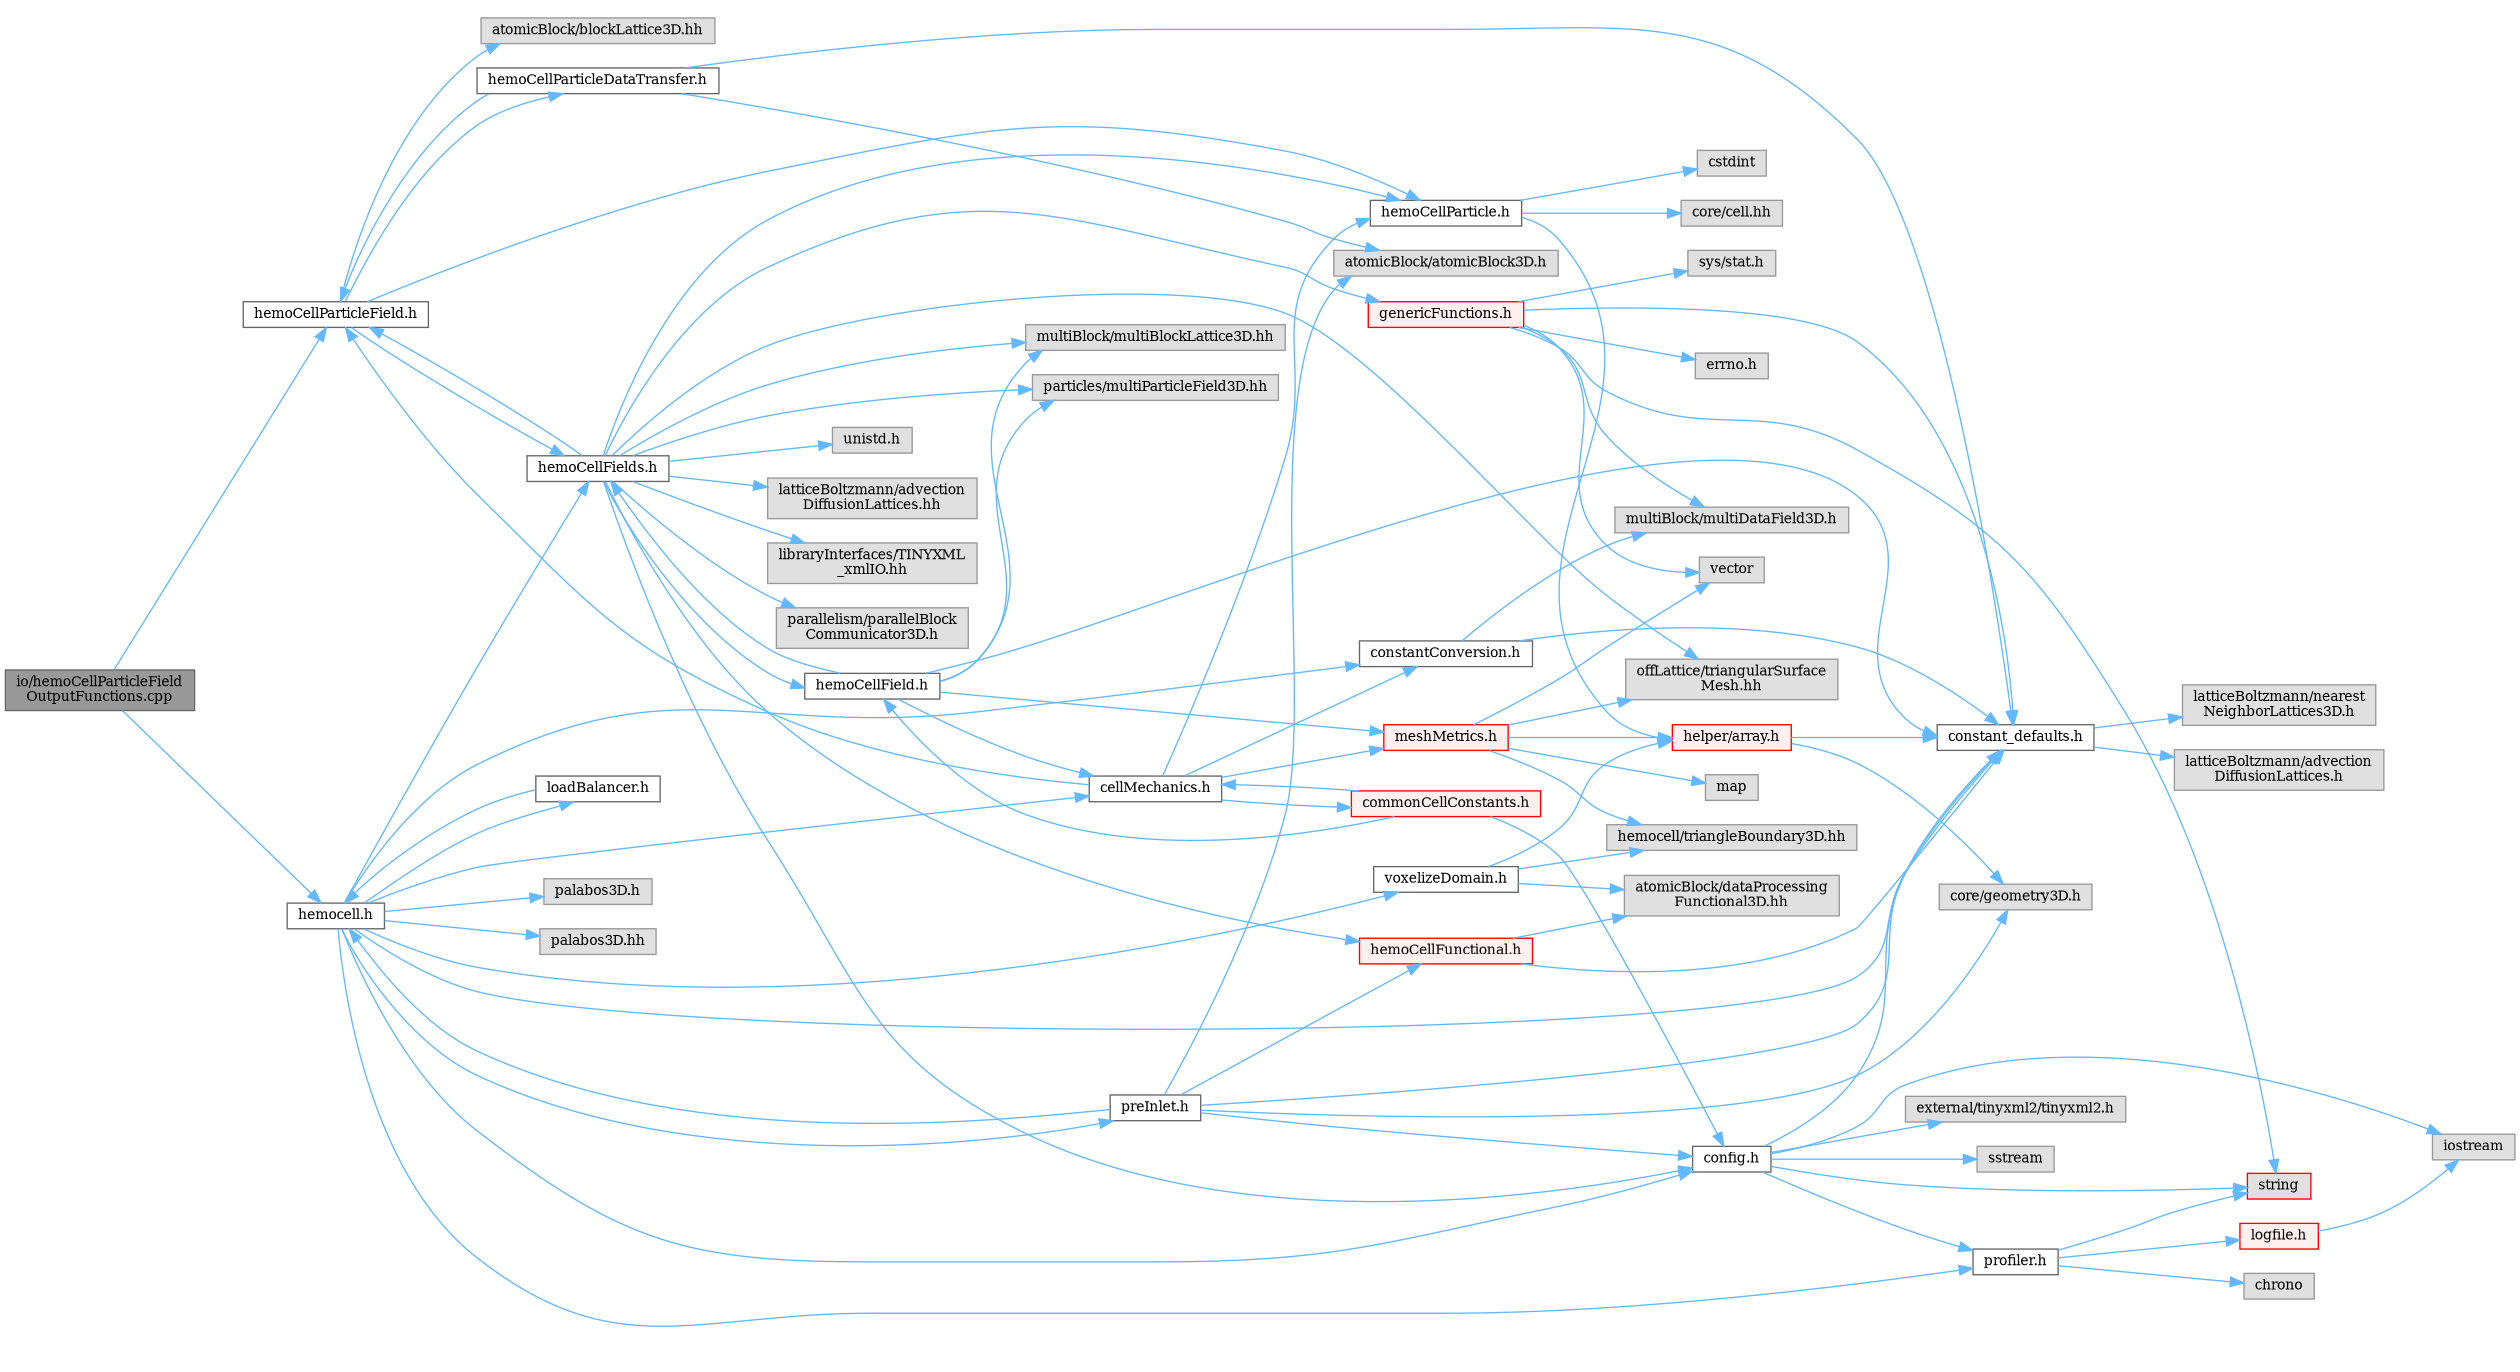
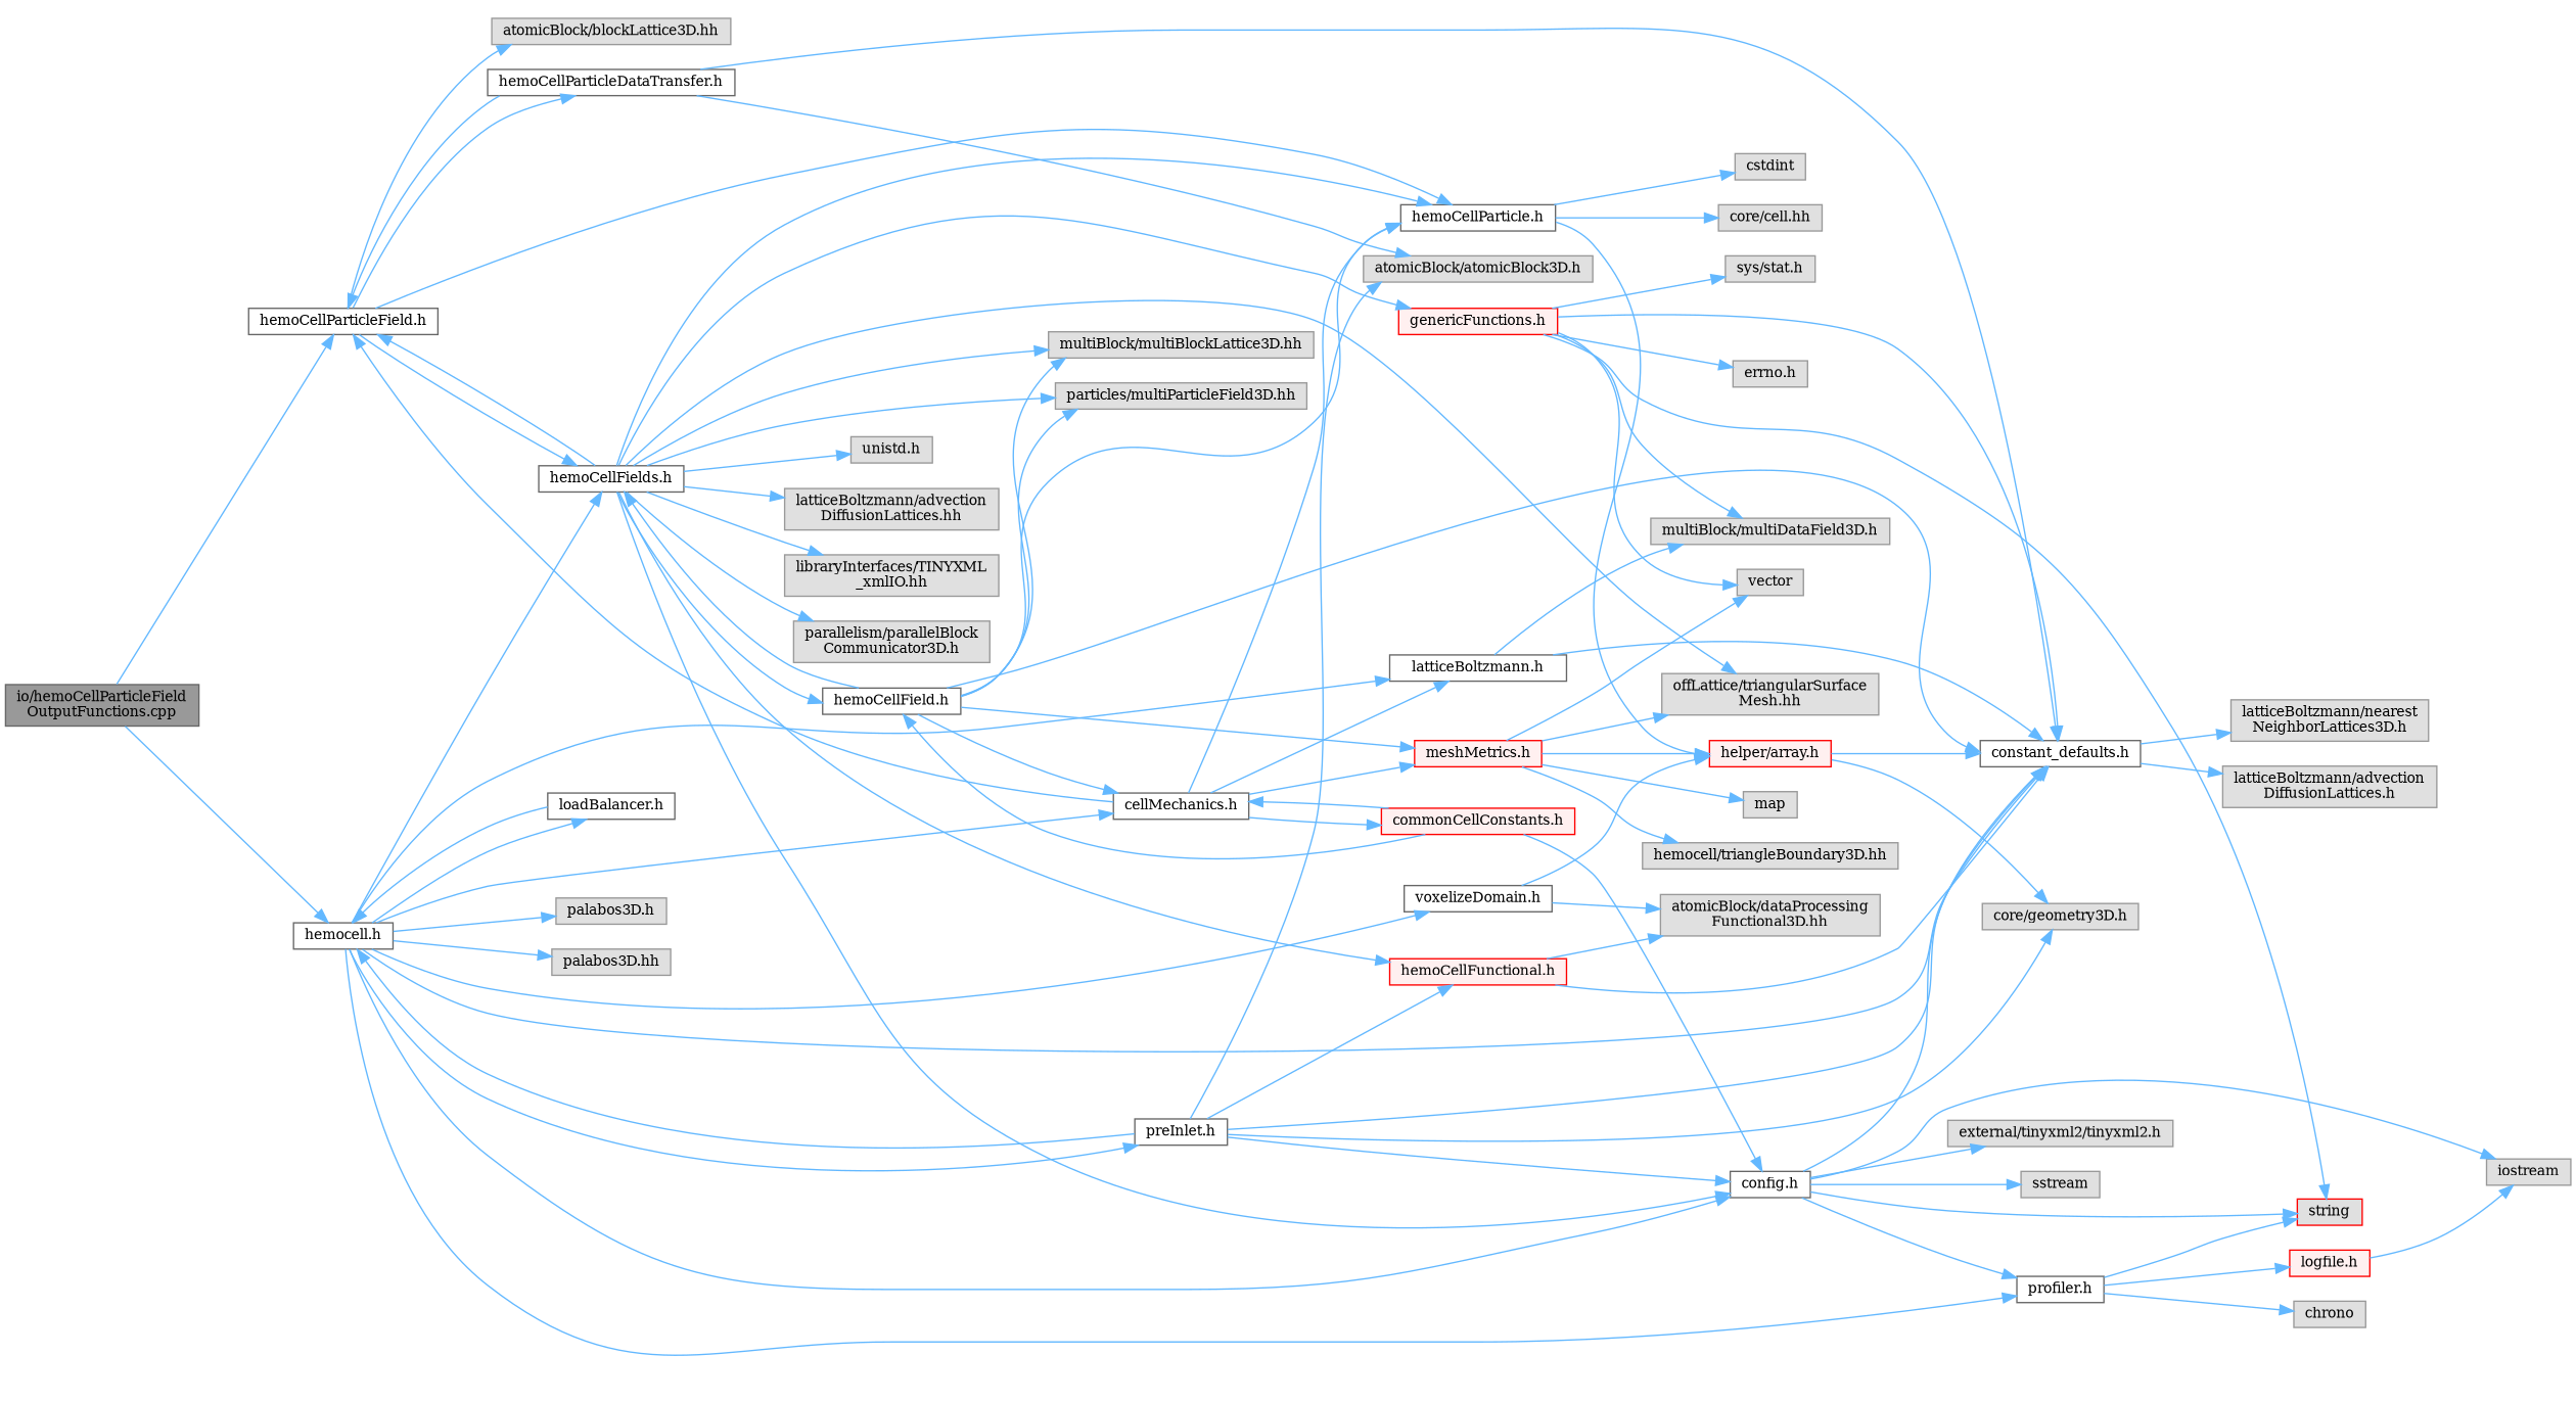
  digraph {
    fontname="DejaVu Serif"
    rankdir=LR
    node [color=grey60 fillcolor="#E0E0E0" fontname="DejaVu Serif" fontsize=10 shape=box style=filled]
    edge [color=steelblue1 fontname="DejaVu Serif" fontsize=10 labelfontname=Helvetica labelfontsize=10 style=solid]
    n1 [color=gray40 fillcolor=grey60 fontcolor=black height=0.2 label="io/hemoCellParticleField\lOutputFunctions.cpp" width=0.4]
    n2 [color=grey40 fillcolor=white height=0.2 label="hemoCellParticleField.h" width=0.4]
    n3 [color=grey40 fillcolor=white height=0.2 label="hemocell.h" width=0.4]
    n4 [color=grey40 fillcolor=white height=0.2 label="hemoCellFields.h" width=0.4]
    n5 [color=grey40 fillcolor=white height=0.2 label="hemoCellParticle.h" width=0.4]
    n6 [color=grey40 fillcolor=white height=0.2 label="hemoCellParticleDataTransfer.h" width=0.4]
    n7 [height=0.2 label="atomicBlock/blockLattice3D.hh" width=0.4]
    n8 [color=grey40 fillcolor=white height=0.2 label="config.h" width=0.4]
    n9 [color=grey40 fillcolor=white height=0.2 label="constant_defaults.h" width=0.4]
    n10 [color=grey40 fillcolor=white height=0.2 label="cellMechanics.h" width=0.4]
    n11 [color=grey40 fillcolor=white height=0.2 label="profiler.h" width=0.4]
-   n12 [color=grey40 fillcolor=white height=0.2 label="constantConversion.h" width=0.4]
+   n12 [color=grey40 fillcolor=white height=0.2 label="latticeBoltzmann.h" width=0.4]
    n13 [color=grey40 fillcolor=white height=0.2 label="loadBalancer.h" width=0.4]
    n14 [color=grey40 fillcolor=white height=0.2 label="preInlet.h" width=0.4]
    n15 [color=grey40 fillcolor=white height=0.2 label="voxelizeDomain.h" width=0.4]
    n16 [height=0.2 label="palabos3D.h" width=0.4]
    n17 [height=0.2 label="palabos3D.hh" width=0.4]
    n18 [color=red fillcolor="#FFF0F0" height=0.2 label="genericFunctions.h" width=0.4]
    n19 [color=red fillcolor="#FFF0F0" height=0.2 label="hemoCellFunctional.h" width=0.4]
    n20 [color=grey40 fillcolor=white height=0.2 label="hemoCellField.h" width=0.4]
    n21 [height=0.2 label="offLattice/triangularSurface\lMesh.hh" width=0.4]
    n22 [height=0.2 label="multiBlock/multiBlockLattice3D.hh" width=0.4]
    n23 [height=0.2 label="particles/multiParticleField3D.hh" width=0.4]
    n24 [height=0.2 label="unistd.h" width=0.4]
    n25 [height=0.2 label="latticeBoltzmann/advection\lDiffusionLattices.hh" width=0.4]
    n26 [height=0.2 label="libraryInterfaces/TINYXML\l_xmlIO.hh" width=0.4]
    n27 [height=0.2 label="parallelism/parallelBlock\lCommunicator3D.h" width=0.4]
    n28 [color=red fillcolor="#FFF0F0" height=0.2 label="helper/array.h" width=0.4]
    n29 [height=0.2 label="core/cell.hh" width=0.4]
    n30 [height=0.2 label=cstdint width=0.4]
    n31 [height=0.2 label="atomicBlock/atomicBlock3D.h" width=0.4]
    n32 [height=0.2 label="sys/stat.h" width=0.4]
    n33 [height=0.2 label=vector width=0.4]
    n34 [color=red height=0.2 label=string width=0.4]
    n35 [height=0.2 label="errno.h" width=0.4]
    n36 [height=0.2 label="multiBlock/multiDataField3D.h" width=0.4]
    n37 [height=0.2 label="atomicBlock/dataProcessing\lFunctional3D.hh" width=0.4]
    n38 [color=red fillcolor="#FFF0F0" height=0.2 label="meshMetrics.h" width=0.4]
    n39 [height=0.2 label=iostream width=0.4]
    n40 [height=0.2 label="external/tinyxml2/tinyxml2.h" width=0.4]
    n41 [height=0.2 label=sstream width=0.4]
    n42 [height=0.2 label="latticeBoltzmann/nearest\lNeighborLattices3D.h" width=0.4]
    n43 [height=0.2 label="latticeBoltzmann/advection\lDiffusionLattices.h" width=0.4]
    n44 [color=red fillcolor="#FFF0F0" height=0.2 label="commonCellConstants.h" width=0.4]
    n45 [height=0.2 label=map width=0.4]
    n46 [height=0.2 label="hemocell/triangleBoundary3D.hh" width=0.4]
    n47 [height=0.2 label=chrono width=0.4]
    n48 [color=red fillcolor="#FFF0F0" height=0.2 label="logfile.h" width=0.4]
    n49 [height=0.2 label="core/geometry3D.h" width=0.4]
    n1 -> n2
    n1 -> n3
    n2 -> n4
    n2 -> n5
    n2 -> n6
    n2 -> n7
    n3 -> n4
    n3 -> n8
    n3 -> n9
    n3 -> n10
    n3 -> n11
    n3 -> n12
    n3 -> n13
    n3 -> n14
    n3 -> n15
    n3 -> n16
    n3 -> n17
    n4 -> n2
    n4 -> n5
    n4 -> n8
    n4 -> n18
    n4 -> n19
    n4 -> n20
    n4 -> n21
    n4 -> n22
    n4 -> n23
    n4 -> n24
    n4 -> n25
    n4 -> n26
    n4 -> n27
    n5 -> n28
    n5 -> n29
    n5 -> n30
    n6 -> n2
    n6 -> n9
    n6 -> n31
    n8 -> n9
    n8 -> n11
    n8 -> n34
    n8 -> n39
    n8 -> n40
    n8 -> n41
    n9 -> n42
    n9 -> n43
    n10 -> n2
    n10 -> n5
    n10 -> n12
    n10 -> n38
    n10 -> n44
    n11 -> n34
    n11 -> n47
    n11 -> n48
    n12 -> n9
    n12 -> n36
    n13 -> n3
    n14 -> n3
    n14 -> n8
    n14 -> n9
    n14 -> n19
    n14 -> n31
    n14 -> n49
    n15 -> n28
    n15 -> n37
-   n15 -> n46
    n18 -> n9
    n18 -> n32
    n18 -> n33
    n18 -> n34
    n18 -> n35
    n18 -> n36
    n19 -> n9
    n19 -> n37
    n20 -> n4
+   n20 -> n5
    n20 -> n9
    n20 -> n10
    n20 -> n22
    n20 -> n23
    n20 -> n38
    n28 -> n9
    n28 -> n49
    n38 -> n21
    n38 -> n28
    n38 -> n33
    n38 -> n45
    n38 -> n46
    n44 -> n8
    n44 -> n10
    n44 -> n20
    n48 -> n39
  }
